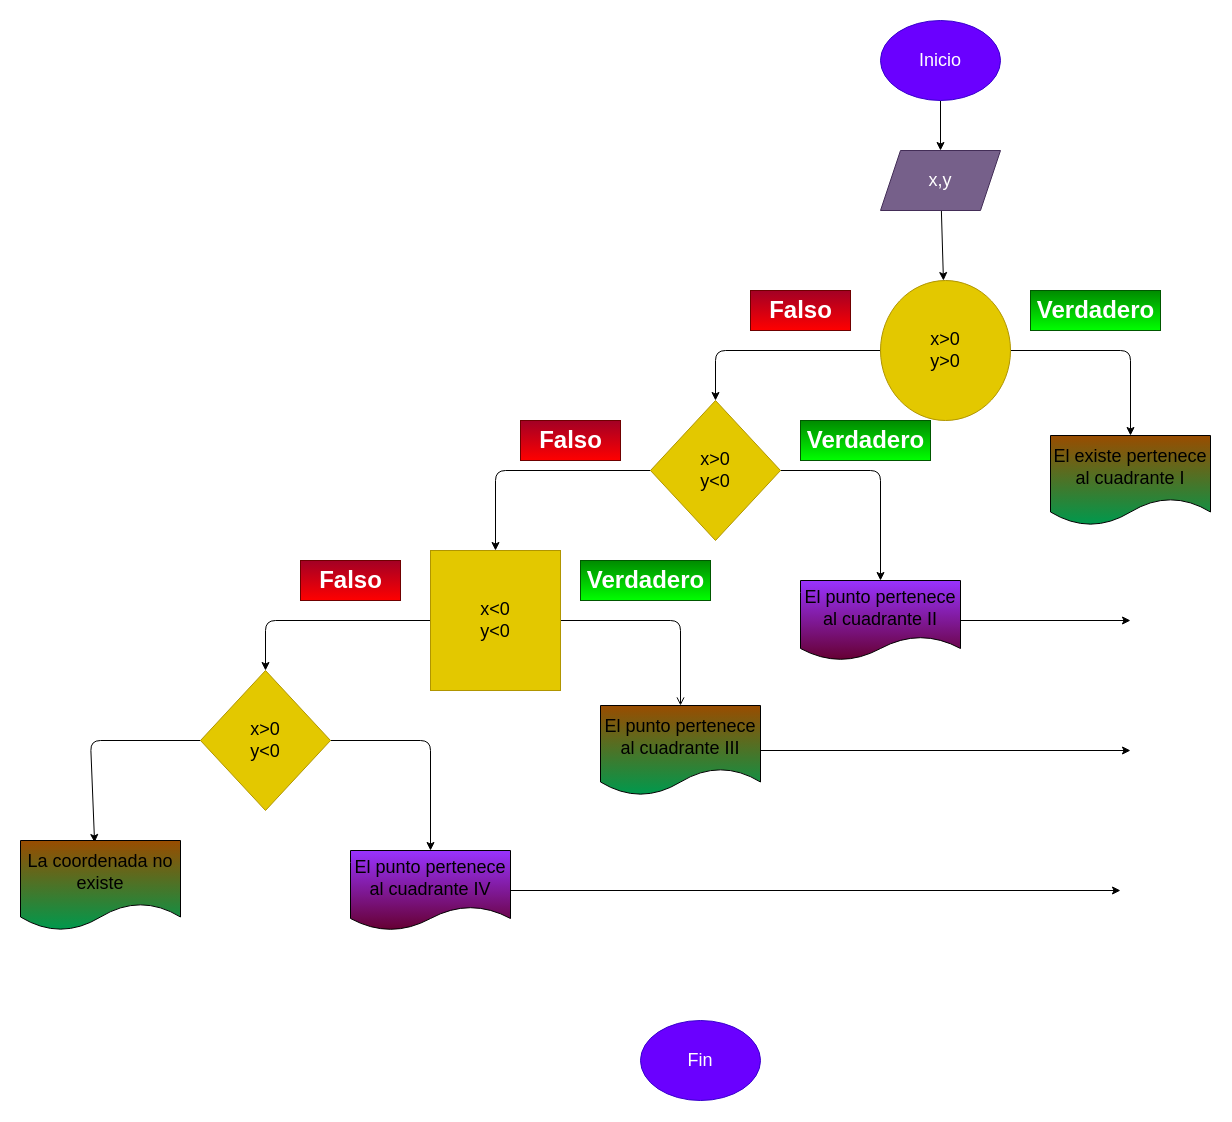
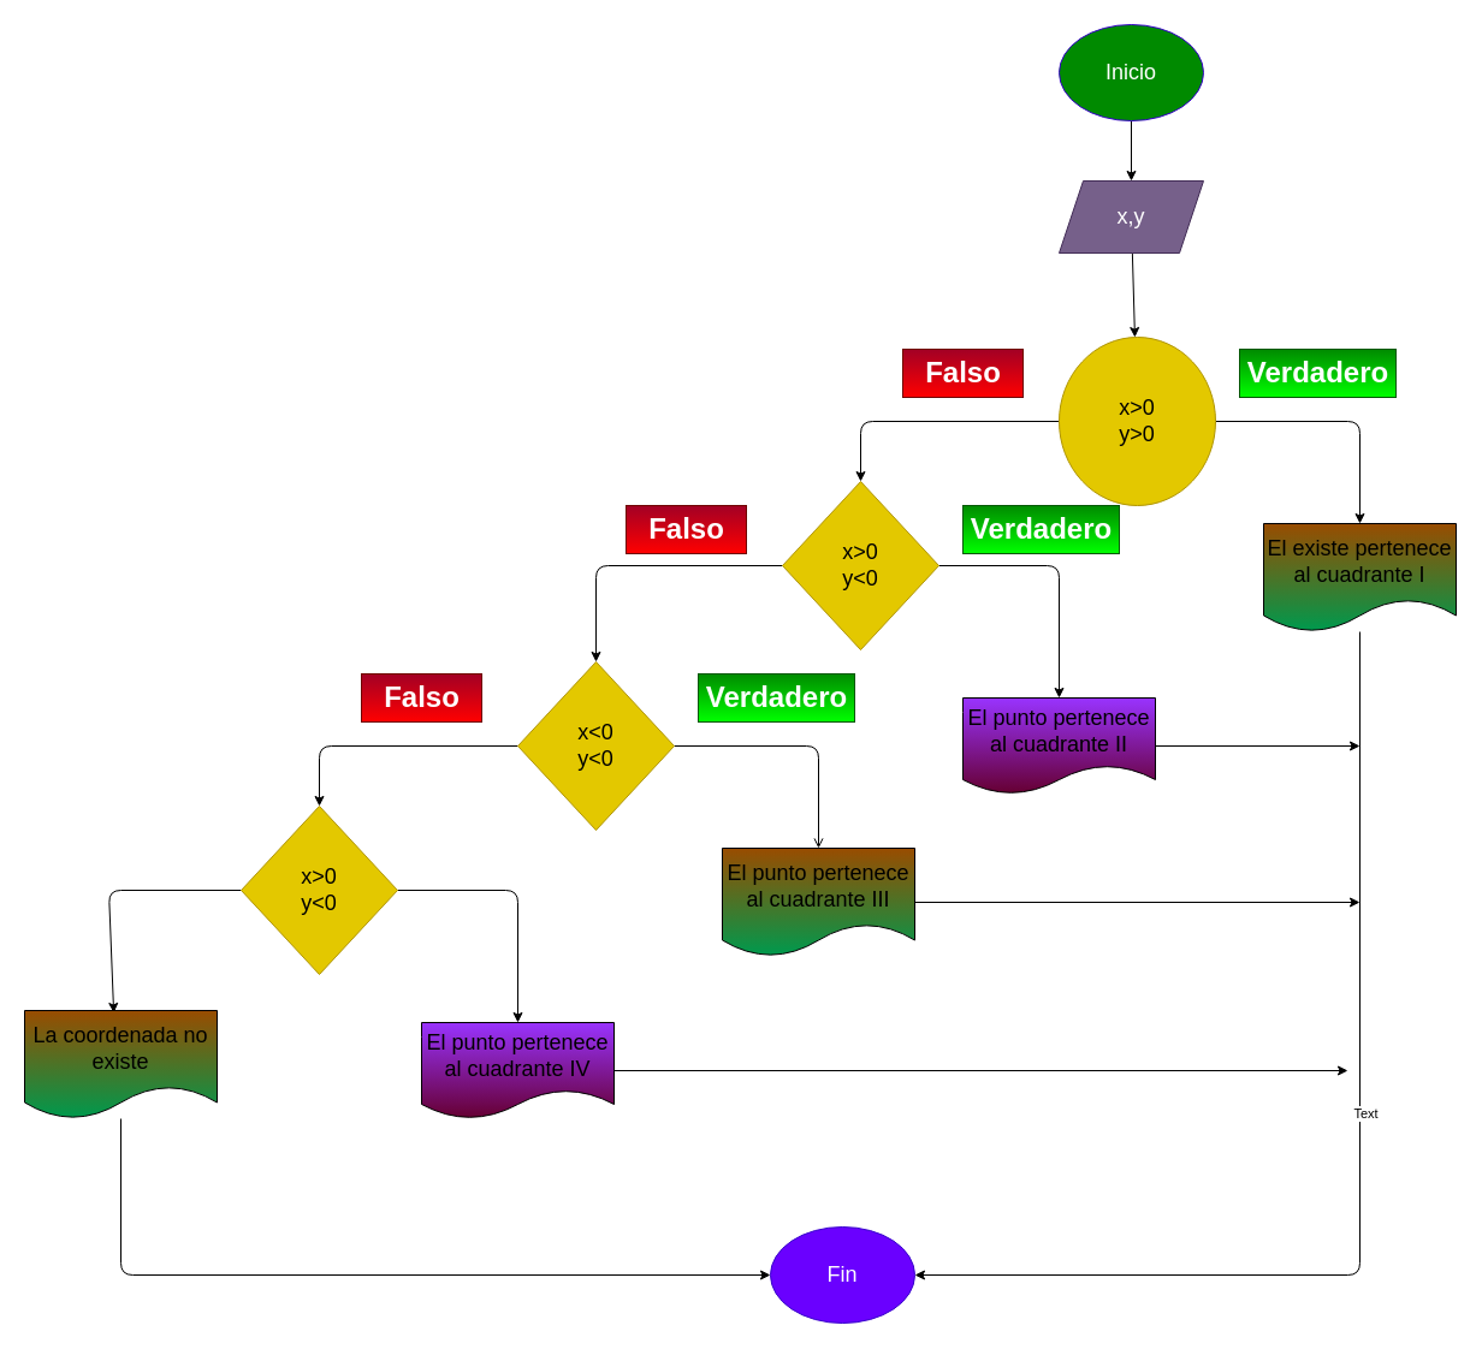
  <mxCell id="0" />
  <mxCell id="1" parent="0" />
  <mxCell id="2" value="" style="edgeStyle=none;html=1;fontSize=18;" parent="1" source="3" target="5" edge="1"><mxGeometry relative="1" as="geometry" /></mxCell>
- <mxCell id="3" value="&lt;font style=&quot;font-size: 18px&quot;&gt;Inicio&lt;/font&gt;" style="ellipse;whiteSpace=wrap;html=1;fillColor=#6a00ff;fontColor=#ffffff;strokeColor=#3700CC;" parent="1" vertex="1"><mxGeometry x="880" y="20" width="120" height="80" as="geometry" /></mxCell>
+ <mxCell id="3" value="&lt;font style=&quot;font-size: 18px&quot;&gt;Inicio&lt;/font&gt;" style="ellipse;whiteSpace=wrap;html=1;fillColor=#008a00;fontColor=#ffffff;strokeColor=#3700CC;" parent="1" vertex="1"><mxGeometry x="880" y="20" width="120" height="80" as="geometry" /></mxCell>
  <mxCell id="4" style="edgeStyle=none;html=1;fontSize=18;" parent="1" source="5" target="8" edge="1"><mxGeometry relative="1" as="geometry" /></mxCell>
  <mxCell id="5" value="&lt;font style=&quot;font-size: 18px&quot;&gt;x,y&lt;/font&gt;" style="shape=parallelogram;perimeter=parallelogramPerimeter;whiteSpace=wrap;html=1;fixedSize=1;fillColor=#76608a;fontColor=#ffffff;strokeColor=#432D57;" parent="1" vertex="1"><mxGeometry x="880" y="150" width="120" height="60" as="geometry" /></mxCell>
  <mxCell id="6" style="edgeStyle=none;html=1;entryX=0.5;entryY=0;entryDx=0;entryDy=0;fontSize=18;" parent="1" source="8" target="13" edge="1"><mxGeometry relative="1" as="geometry"><Array as="points"><mxPoint x="1130" y="350" /></Array></mxGeometry></mxCell>
  <mxCell id="7" style="edgeStyle=none;html=1;entryX=0.5;entryY=0;entryDx=0;entryDy=0;" parent="1" source="8" target="19" edge="1"><mxGeometry relative="1" as="geometry"><Array as="points"><mxPoint x="715" y="350" /></Array></mxGeometry></mxCell>
  <mxCell id="8" value="x&amp;gt;0&lt;br&gt;y&amp;gt;0" style="ellipse;whiteSpace=wrap;html=1;fontSize=18;fillColor=#e3c800;fontColor=#000000;strokeColor=#B09500;" parent="1" vertex="1"><mxGeometry x="880" y="280" width="130" height="140" as="geometry" /></mxCell>
  <mxCell id="9" style="edgeStyle=none;html=1;" parent="1" source="10" edge="1"><mxGeometry relative="1" as="geometry"><mxPoint x="1130" y="620" as="targetPoint" /></mxGeometry></mxCell>
  <mxCell id="10" value="El punto pertenece al cuadrante II" style="shape=document;whiteSpace=wrap;html=1;boundedLbl=1;fontSize=18;fillColor=#9933FF;gradientColor=#660033;" parent="1" vertex="1"><mxGeometry x="800" y="580" width="160" height="80" as="geometry" /></mxCell>
+ <mxCell id="11" style="edgeStyle=none;html=1;entryX=1;entryY=0.5;entryDx=0;entryDy=0;fontSize=18;" parent="1" source="13" target="16" edge="1"><mxGeometry relative="1" as="geometry"><Array as="points"><mxPoint x="1130" y="1060" /></Array></mxGeometry></mxCell>
+ <mxCell id="12" value="Text" style="edgeLabel;html=1;align=center;verticalAlign=middle;resizable=0;points=[];" parent="11" vertex="1" connectable="0"><mxGeometry x="-0.116" y="4" relative="1" as="geometry"><mxPoint as="offset" /></mxGeometry></mxCell>
  <mxCell id="13" value="El existe pertenece al cuadrante I" style="shape=document;whiteSpace=wrap;html=1;boundedLbl=1;fontSize=18;gradientColor=#00994D;fillColor=#994C00;" parent="1" vertex="1"><mxGeometry x="1050" y="435" width="160" height="90" as="geometry" /></mxCell>
  <mxCell id="14" value="Falso" style="text;strokeColor=#6F0000;fillColor=#a20025;html=1;fontSize=24;fontStyle=1;verticalAlign=middle;align=center;fontColor=#ffffff;gradientColor=#FF0000;" parent="1" vertex="1"><mxGeometry x="750" y="290" width="100" height="40" as="geometry" /></mxCell>
  <mxCell id="15" value="Verdadero" style="text;strokeColor=#005700;fillColor=#008a00;html=1;fontSize=24;fontStyle=1;verticalAlign=middle;align=center;fontColor=#ffffff;gradientColor=#00FF00;" parent="1" vertex="1"><mxGeometry x="1030" y="290" width="130" height="40" as="geometry" /></mxCell>
  <mxCell id="16" value="Fin" style="ellipse;whiteSpace=wrap;html=1;fontSize=18;fillColor=#6a00ff;fontColor=#ffffff;strokeColor=#3700CC;" parent="1" vertex="1"><mxGeometry x="640" y="1020" width="120" height="80" as="geometry" /></mxCell>
  <mxCell id="17" style="edgeStyle=none;html=1;entryX=0.5;entryY=0;entryDx=0;entryDy=0;" parent="1" source="19" target="10" edge="1"><mxGeometry relative="1" as="geometry"><Array as="points"><mxPoint x="880" y="470" /></Array></mxGeometry></mxCell>
  <mxCell id="18" style="edgeStyle=none;html=1;entryX=0.5;entryY=0;entryDx=0;entryDy=0;" parent="1" source="19" target="22" edge="1"><mxGeometry relative="1" as="geometry"><Array as="points"><mxPoint x="495" y="470" /></Array></mxGeometry></mxCell>
  <mxCell id="19" value="x&amp;gt;0&lt;br&gt;y&amp;lt;0" style="rhombus;whiteSpace=wrap;html=1;fontSize=18;fillColor=#e3c800;fontColor=#000000;strokeColor=#B09500;" parent="1" vertex="1"><mxGeometry x="650" y="400" width="130" height="140" as="geometry" /></mxCell>
  <mxCell id="20" style="edgeStyle=none;html=1;entryX=0.5;entryY=0;entryDx=0;entryDy=0;fontSize=18;endArrow=open;" parent="1" source="22" target="26" edge="1"><mxGeometry relative="1" as="geometry"><Array as="points"><mxPoint x="680" y="620" /></Array></mxGeometry></mxCell>
  <mxCell id="21" style="edgeStyle=none;html=1;entryX=0.5;entryY=0;entryDx=0;entryDy=0;" parent="1" source="22" target="31" edge="1"><mxGeometry relative="1" as="geometry"><Array as="points"><mxPoint x="265" y="620" /></Array></mxGeometry></mxCell>
- <mxCell id="22" value="x&amp;lt;0&lt;br&gt;y&amp;lt;0" style="whiteSpace=wrap;html=1;fontSize=18;fillColor=#e3c800;fontColor=#000000;strokeColor=#B09500;rounded=0;" parent="1" vertex="1"><mxGeometry x="430" y="550" width="130" height="140" as="geometry" /></mxCell>
+ <mxCell id="22" value="x&amp;lt;0&lt;br&gt;y&amp;lt;0" style="rhombus;whiteSpace=wrap;html=1;fontSize=18;fillColor=#e3c800;fontColor=#000000;strokeColor=#B09500;" parent="1" vertex="1"><mxGeometry x="430" y="550" width="130" height="140" as="geometry" /></mxCell>
  <mxCell id="23" style="edgeStyle=none;html=1;" parent="1" source="24" edge="1"><mxGeometry relative="1" as="geometry"><mxPoint x="1120" y="890" as="targetPoint" /></mxGeometry></mxCell>
  <mxCell id="24" value="El punto pertenece al cuadrante IV" style="shape=document;whiteSpace=wrap;html=1;boundedLbl=1;fontSize=18;fillColor=#9933FF;gradientColor=#660033;" parent="1" vertex="1"><mxGeometry x="350" y="850" width="160" height="80" as="geometry" /></mxCell>
  <mxCell id="25" style="edgeStyle=none;html=1;" parent="1" source="26" edge="1"><mxGeometry relative="1" as="geometry"><mxPoint x="1130" y="750" as="targetPoint" /></mxGeometry></mxCell>
  <mxCell id="26" value="El punto pertenece al cuadrante III" style="shape=document;whiteSpace=wrap;html=1;boundedLbl=1;fontSize=18;gradientColor=#00994D;fillColor=#994C00;" parent="1" vertex="1"><mxGeometry x="600" y="705" width="160" height="90" as="geometry" /></mxCell>
  <mxCell id="27" value="Falso" style="text;strokeColor=#6F0000;fillColor=#a20025;html=1;fontSize=24;fontStyle=1;verticalAlign=middle;align=center;fontColor=#ffffff;gradientColor=#FF0000;" parent="1" vertex="1"><mxGeometry x="300" y="560" width="100" height="40" as="geometry" /></mxCell>
  <mxCell id="28" value="Verdadero" style="text;strokeColor=#005700;fillColor=#008a00;html=1;fontSize=24;fontStyle=1;verticalAlign=middle;align=center;fontColor=#ffffff;gradientColor=#00FF00;" parent="1" vertex="1"><mxGeometry x="580" y="560" width="130" height="40" as="geometry" /></mxCell>
  <mxCell id="29" style="edgeStyle=none;html=1;entryX=0.5;entryY=0;entryDx=0;entryDy=0;" parent="1" source="31" target="24" edge="1"><mxGeometry relative="1" as="geometry"><Array as="points"><mxPoint x="430" y="740" /></Array></mxGeometry></mxCell>
  <mxCell id="30" style="edgeStyle=none;html=1;entryX=0.463;entryY=0.022;entryDx=0;entryDy=0;entryPerimeter=0;" parent="1" source="31" target="35" edge="1"><mxGeometry relative="1" as="geometry"><Array as="points"><mxPoint x="90" y="740" /></Array></mxGeometry></mxCell>
  <mxCell id="31" value="x&amp;gt;0&lt;br&gt;y&amp;lt;0" style="rhombus;whiteSpace=wrap;html=1;fontSize=18;fillColor=#e3c800;fontColor=#000000;strokeColor=#B09500;" parent="1" vertex="1"><mxGeometry x="200" y="670" width="130" height="140" as="geometry" /></mxCell>
  <mxCell id="32" value="Falso" style="text;strokeColor=#6F0000;fillColor=#a20025;html=1;fontSize=24;fontStyle=1;verticalAlign=middle;align=center;fontColor=#ffffff;gradientColor=#FF0000;" parent="1" vertex="1"><mxGeometry x="520" y="420" width="100" height="40" as="geometry" /></mxCell>
  <mxCell id="33" value="Verdadero" style="text;strokeColor=#005700;fillColor=#008a00;html=1;fontSize=24;fontStyle=1;verticalAlign=middle;align=center;fontColor=#ffffff;gradientColor=#00FF00;" parent="1" vertex="1"><mxGeometry x="800" y="420" width="130" height="40" as="geometry" /></mxCell>
+ <mxCell id="34" style="edgeStyle=none;html=1;entryX=0;entryY=0.5;entryDx=0;entryDy=0;" parent="1" source="35" target="16" edge="1"><mxGeometry relative="1" as="geometry"><mxPoint x="110" y="1070" as="targetPoint" /><Array as="points"><mxPoint x="100" y="1060" /></Array></mxGeometry></mxCell>
  <mxCell id="35" value="La coordenada no existe" style="shape=document;whiteSpace=wrap;html=1;boundedLbl=1;fontSize=18;gradientColor=#00994D;fillColor=#994C00;" parent="1" vertex="1"><mxGeometry x="20" y="840" width="160" height="90" as="geometry" /></mxCell>
